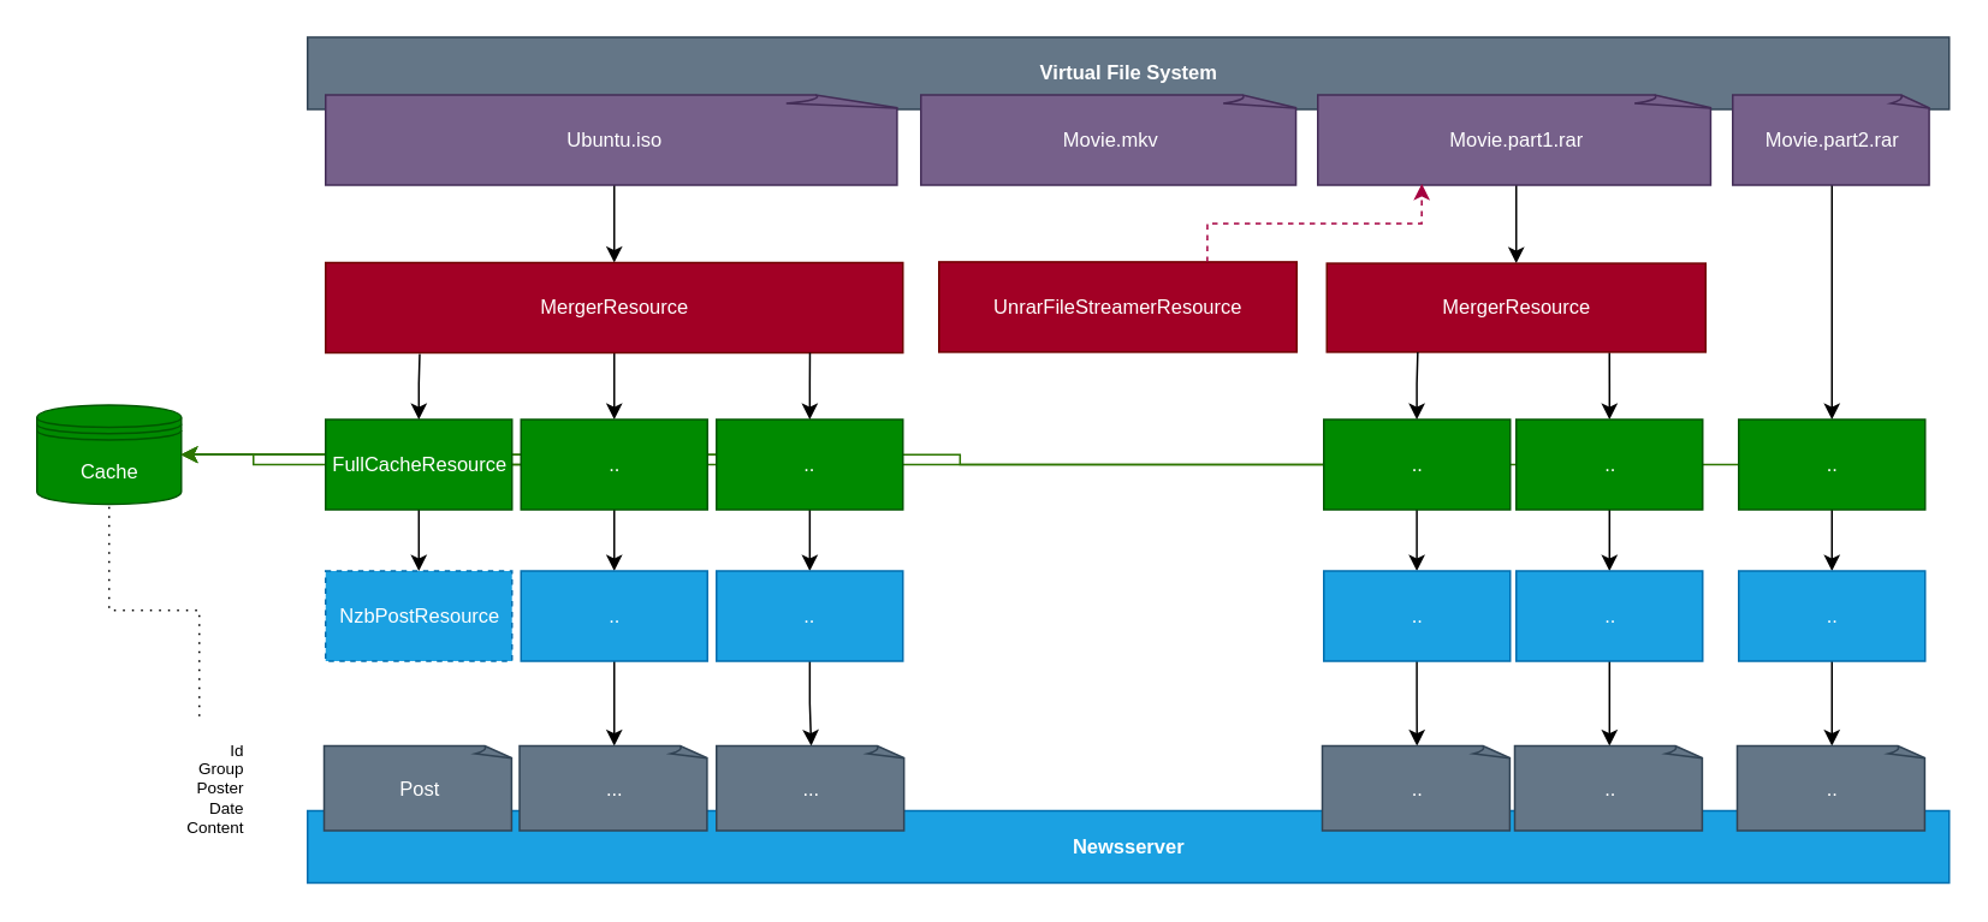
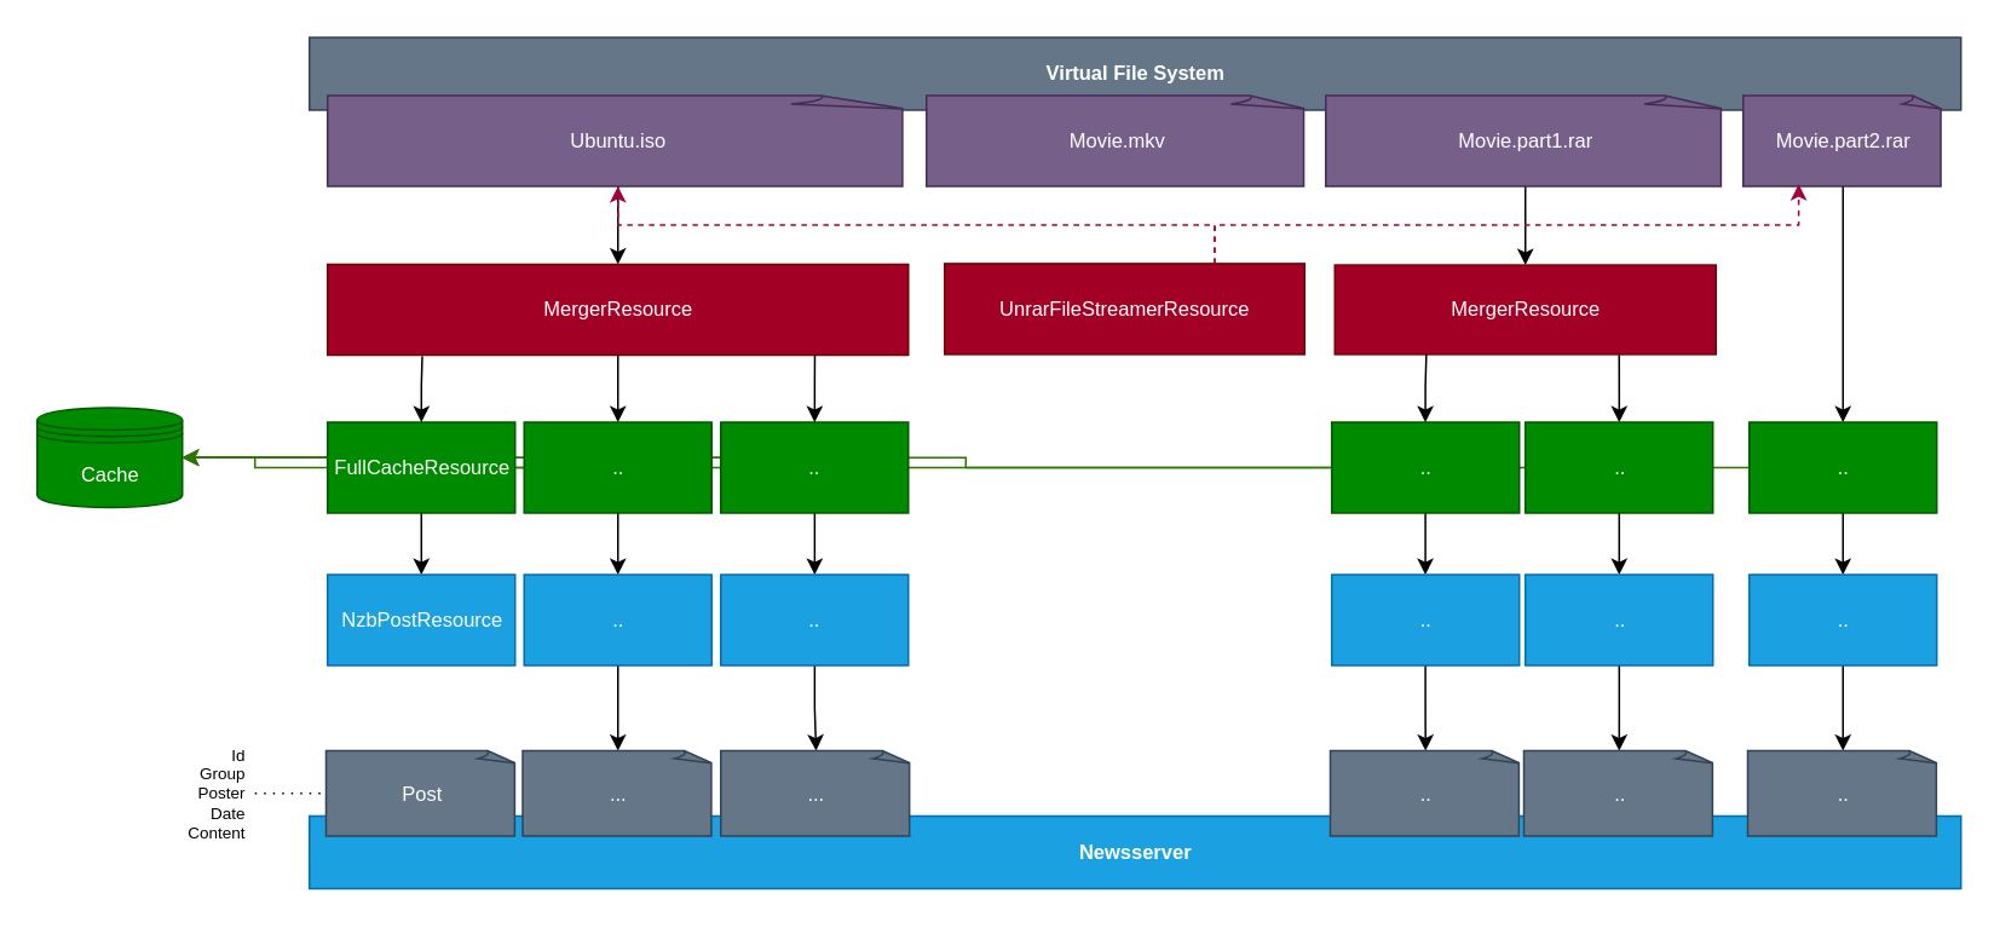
  <mxCell id="0" />
  <mxCell id="1" parent="0" />
  <mxCell id="2" value="Virtual File System" style="rounded=0;html=1;fillColor=#647687;fontColor=#ffffff;strokeColor=#314354;fontSize=11;verticalAlign=middle;align=center;fontStyle=1" parent="1" vertex="1"><mxGeometry x="170" y="20" width="910" height="40" as="geometry" /></mxCell>
  <mxCell id="3" value="Movie.mkv" style="html=1;shape=mxgraph.basic.document;fillColor=#76608a;fontColor=#ffffff;strokeColor=#432D57;fontSize=11;verticalAlign=middle;align=center;fontStyle=0" parent="1" vertex="1"><mxGeometry x="510" y="52" width="210" height="50" as="geometry" /></mxCell>
  <mxCell id="4" value="" style="edgeStyle=orthogonalEdgeStyle;rounded=0;orthogonalLoop=1;jettySize=auto;html=1;verticalAlign=middle;align=center;fontStyle=0" parent="1" source="5" target="38" edge="1"><mxGeometry relative="1" as="geometry" /></mxCell>
  <mxCell id="5" value="Ubuntu.iso" style="html=1;shape=mxgraph.basic.document;fillColor=#76608a;fontColor=#ffffff;strokeColor=#432D57;fontSize=11;verticalAlign=middle;align=center;fontStyle=0" parent="1" vertex="1"><mxGeometry x="180" y="52" width="320" height="50" as="geometry" /></mxCell>
  <mxCell id="6" value="Cache" style="shape=datastore;html=1;fillColor=#008a00;strokeColor=#005700;fontColor=#ffffff;fontSize=11;verticalAlign=middle;align=center;fontStyle=0" parent="1" vertex="1"><mxGeometry x="20" y="224" width="80" height="55" as="geometry" /></mxCell>
  <mxCell id="7" style="edgeStyle=orthogonalEdgeStyle;rounded=0;orthogonalLoop=1;jettySize=auto;html=1;entryX=1;entryY=0.5;entryDx=0;entryDy=0;fillColor=#60a917;strokeColor=#2D7600;fontSize=11;verticalAlign=middle;align=center;fontStyle=0" parent="1" source="32" target="6" edge="1"><mxGeometry relative="1" as="geometry" /></mxCell>
  <mxCell id="8" style="edgeStyle=orthogonalEdgeStyle;rounded=0;orthogonalLoop=1;jettySize=auto;html=1;exitX=0;exitY=0.5;exitDx=0;exitDy=0;entryX=1;entryY=0.5;entryDx=0;entryDy=0;fillColor=#60a917;strokeColor=#2D7600;fontSize=11;verticalAlign=middle;align=center;fontStyle=0" parent="1" source="34" target="6" edge="1"><mxGeometry relative="1" as="geometry" /></mxCell>
  <mxCell id="9" style="edgeStyle=orthogonalEdgeStyle;rounded=0;orthogonalLoop=1;jettySize=auto;html=1;exitX=0;exitY=0.5;exitDx=0;exitDy=0;entryX=1;entryY=0.5;entryDx=0;entryDy=0;fillColor=#60a917;strokeColor=#2D7600;fontSize=11;verticalAlign=middle;align=center;fontStyle=0" parent="1" source="35" target="6" edge="1"><mxGeometry relative="1" as="geometry" /></mxCell>
  <mxCell id="10" value="" style="edgeStyle=orthogonalEdgeStyle;rounded=0;orthogonalLoop=1;jettySize=auto;html=1;fontSize=11;verticalAlign=middle;align=center;fontStyle=0" parent="1" source="32" target="13" edge="1"><mxGeometry relative="1" as="geometry" /></mxCell>
  <mxCell id="11" value="" style="edgeStyle=orthogonalEdgeStyle;rounded=0;orthogonalLoop=1;jettySize=auto;html=1;fontSize=11;verticalAlign=middle;align=center;fontStyle=0" parent="1" source="34" target="15" edge="1"><mxGeometry relative="1" as="geometry" /></mxCell>
  <mxCell id="12" value="" style="edgeStyle=orthogonalEdgeStyle;rounded=0;orthogonalLoop=1;jettySize=auto;html=1;fontSize=11;verticalAlign=middle;align=center;fontStyle=0" parent="1" source="35" target="17" edge="1"><mxGeometry relative="1" as="geometry" /></mxCell>
- <mxCell id="13" value="NzbPostResource" style="rounded=0;html=1;movable=1;resizable=1;rotatable=1;deletable=1;editable=1;locked=0;connectable=1;fillColor=#1ba1e2;fontColor=#ffffff;strokeColor=#006EAF;fontSize=11;verticalAlign=middle;align=center;fontStyle=0;dashed=1;" parent="1" vertex="1"><mxGeometry x="180" y="316" width="103.333" height="50" as="geometry" /></mxCell>
+ <mxCell id="13" value="NzbPostResource" style="rounded=0;html=1;movable=1;resizable=1;rotatable=1;deletable=1;editable=1;locked=0;connectable=1;fillColor=#1ba1e2;fontColor=#ffffff;strokeColor=#006EAF;fontSize=11;verticalAlign=middle;align=center;fontStyle=0" parent="1" vertex="1"><mxGeometry x="180" y="316" width="103.333" height="50" as="geometry" /></mxCell>
  <mxCell id="14" value="" style="edgeStyle=orthogonalEdgeStyle;rounded=0;orthogonalLoop=1;jettySize=auto;html=1;" edge="1" parent="1" source="15" target="51"><mxGeometry relative="1" as="geometry" /></mxCell>
  <mxCell id="15" value=".." style="rounded=0;html=1;movable=1;resizable=1;rotatable=1;deletable=1;editable=1;locked=0;connectable=1;fillColor=#1ba1e2;fontColor=#ffffff;strokeColor=#006EAF;fontSize=11;verticalAlign=middle;align=center;fontStyle=0" parent="1" vertex="1"><mxGeometry x="288.33" y="316" width="103.333" height="50" as="geometry" /></mxCell>
  <mxCell id="16" value="" style="edgeStyle=orthogonalEdgeStyle;rounded=0;orthogonalLoop=1;jettySize=auto;html=1;" edge="1" parent="1" source="17" target="52"><mxGeometry relative="1" as="geometry" /></mxCell>
  <mxCell id="17" value=".." style="rounded=0;html=1;movable=1;resizable=1;rotatable=1;deletable=1;editable=1;locked=0;connectable=1;fillColor=#1ba1e2;fontColor=#ffffff;strokeColor=#006EAF;fontSize=11;verticalAlign=middle;align=center;fontStyle=0" parent="1" vertex="1"><mxGeometry x="396.67" y="316" width="103.333" height="50" as="geometry" /></mxCell>
  <mxCell id="18" value="Newsserver" style="rounded=0;html=1;fillColor=#1ba1e2;fontColor=#ffffff;strokeColor=#006EAF;fontSize=11;verticalAlign=middle;align=center;fontStyle=1" parent="1" vertex="1"><mxGeometry x="170" y="449" width="910" height="40" as="geometry" /></mxCell>
  <mxCell id="19" value="UnrarFileStreamerResource" style="rounded=0;html=1;movable=1;resizable=1;rotatable=1;deletable=1;editable=1;locked=0;connectable=1;fillColor=#a20025;fontColor=#ffffff;strokeColor=#6F0000;fontSize=11;verticalAlign=middle;align=center;fontStyle=0" parent="1" vertex="1"><mxGeometry x="520" y="144.61" width="198.34" height="50" as="geometry" /></mxCell>
  <mxCell id="20" value="" style="edgeStyle=orthogonalEdgeStyle;rounded=0;orthogonalLoop=1;jettySize=auto;html=1;" parent="1" source="21" target="46" edge="1"><mxGeometry relative="1" as="geometry" /></mxCell>
  <mxCell id="21" value="Movie.part1.rar" style="html=1;shape=mxgraph.basic.document;fillColor=#76608a;fontColor=#ffffff;strokeColor=#432D57;fontSize=11;verticalAlign=middle;align=center;fontStyle=0" parent="1" vertex="1"><mxGeometry x="730" y="52" width="220" height="50" as="geometry" /></mxCell>
  <mxCell id="22" style="edgeStyle=orthogonalEdgeStyle;rounded=0;orthogonalLoop=1;jettySize=auto;html=1;entryX=0.5;entryY=0;entryDx=0;entryDy=0;fontSize=11;verticalAlign=middle;align=center;fontStyle=0" parent="1" source="23" target="37" edge="1"><mxGeometry relative="1" as="geometry" /></mxCell>
  <mxCell id="23" value="Movie.part2.rar" style="html=1;shape=mxgraph.basic.document;fillColor=#76608a;fontColor=#ffffff;strokeColor=#432D57;fontSize=11;verticalAlign=middle;align=center;fontStyle=0" parent="1" vertex="1"><mxGeometry x="960" y="52" width="110" height="50" as="geometry" /></mxCell>
  <mxCell id="24" value="" style="edgeStyle=orthogonalEdgeStyle;rounded=0;orthogonalLoop=1;jettySize=auto;html=1;fontSize=11;verticalAlign=middle;align=center;fontStyle=0" parent="1" source="36" target="27" edge="1"><mxGeometry relative="1" as="geometry" /></mxCell>
  <mxCell id="25" style="edgeStyle=orthogonalEdgeStyle;rounded=0;orthogonalLoop=1;jettySize=auto;html=1;entryX=1;entryY=0.5;entryDx=0;entryDy=0;fillColor=#60a917;strokeColor=#2D7600;fontSize=11;verticalAlign=middle;align=center;fontStyle=0" parent="1" source="36" target="6" edge="1"><mxGeometry relative="1" as="geometry" /></mxCell>
  <mxCell id="26" value="" style="edgeStyle=orthogonalEdgeStyle;rounded=0;orthogonalLoop=1;jettySize=auto;html=1;" edge="1" parent="1" source="27" target="53"><mxGeometry relative="1" as="geometry" /></mxCell>
  <mxCell id="27" value=".." style="rounded=0;html=1;movable=1;resizable=1;rotatable=1;deletable=1;editable=1;locked=0;connectable=1;fillColor=#1ba1e2;fontColor=#ffffff;strokeColor=#006EAF;fontSize=11;verticalAlign=middle;align=center;fontStyle=0" parent="1" vertex="1"><mxGeometry x="733.33" y="316" width="103.333" height="50" as="geometry" /></mxCell>
  <mxCell id="28" value="" style="edgeStyle=orthogonalEdgeStyle;rounded=0;orthogonalLoop=1;jettySize=auto;html=1;fontSize=11;verticalAlign=middle;align=center;fontStyle=0" parent="1" source="37" target="31" edge="1"><mxGeometry relative="1" as="geometry" /></mxCell>
  <mxCell id="29" style="edgeStyle=orthogonalEdgeStyle;rounded=0;orthogonalLoop=1;jettySize=auto;html=1;entryX=1;entryY=0.5;entryDx=0;entryDy=0;fillColor=#60a917;strokeColor=#2D7600;fontSize=11;verticalAlign=middle;align=center;fontStyle=0" parent="1" source="37" target="6" edge="1"><mxGeometry relative="1" as="geometry" /></mxCell>
  <mxCell id="30" value="" style="edgeStyle=orthogonalEdgeStyle;rounded=0;orthogonalLoop=1;jettySize=auto;html=1;" edge="1" parent="1" source="31" target="55"><mxGeometry relative="1" as="geometry" /></mxCell>
  <mxCell id="31" value=".." style="rounded=0;html=1;movable=1;resizable=1;rotatable=1;deletable=1;editable=1;locked=0;connectable=1;fillColor=#1ba1e2;fontColor=#ffffff;strokeColor=#006EAF;fontSize=11;verticalAlign=middle;align=center;fontStyle=0" parent="1" vertex="1"><mxGeometry x="963.33" y="316" width="103.333" height="50" as="geometry" /></mxCell>
  <mxCell id="32" value="FullCacheResource" style="rounded=0;html=1;movable=1;resizable=1;rotatable=1;deletable=1;editable=1;locked=0;connectable=1;fillColor=#008a00;strokeColor=#005700;fontColor=#ffffff;fontSize=11;verticalAlign=middle;align=center;fontStyle=0" parent="1" vertex="1"><mxGeometry x="180" y="232" width="103.333" height="50" as="geometry" /></mxCell>
  <mxCell id="33" style="edgeStyle=orthogonalEdgeStyle;rounded=0;orthogonalLoop=1;jettySize=auto;html=1;entryX=0.5;entryY=1;entryDx=0;entryDy=0;startArrow=classic;startFill=1;endArrow=none;endFill=0;verticalAlign=middle;align=center;fontStyle=0" parent="1" source="34" target="38" edge="1"><mxGeometry relative="1" as="geometry" /></mxCell>
  <mxCell id="34" value=".." style="rounded=0;html=1;movable=1;resizable=1;rotatable=1;deletable=1;editable=1;locked=0;connectable=1;fillColor=#008a00;strokeColor=#005700;fontColor=#ffffff;fontSize=11;verticalAlign=middle;align=center;fontStyle=0" parent="1" vertex="1"><mxGeometry x="288.333" y="232" width="103.333" height="50" as="geometry" /></mxCell>
  <mxCell id="35" value=".." style="rounded=0;html=1;movable=1;resizable=1;rotatable=1;deletable=1;editable=1;locked=0;connectable=1;fillColor=#008a00;strokeColor=#005700;fontColor=#ffffff;fontSize=11;verticalAlign=middle;align=center;fontStyle=0" parent="1" vertex="1"><mxGeometry x="396.667" y="232" width="103.333" height="50" as="geometry" /></mxCell>
  <mxCell id="36" value=".." style="rounded=0;html=1;movable=1;resizable=1;rotatable=1;deletable=1;editable=1;locked=0;connectable=1;fillColor=#008a00;strokeColor=#005700;fontColor=#ffffff;fontSize=11;verticalAlign=middle;align=center;fontStyle=0" parent="1" vertex="1"><mxGeometry x="733.33" y="232" width="103.333" height="50" as="geometry" /></mxCell>
  <mxCell id="37" value=".." style="rounded=0;html=1;movable=1;resizable=1;rotatable=1;deletable=1;editable=1;locked=0;connectable=1;fillColor=#008a00;strokeColor=#005700;fontColor=#ffffff;fontSize=11;textShadow=0;verticalAlign=middle;align=center;fontStyle=0" parent="1" vertex="1"><mxGeometry x="963.33" y="232" width="103.333" height="50" as="geometry" /></mxCell>
  <mxCell id="38" value="MergerResource" style="rounded=0;html=1;movable=1;resizable=1;rotatable=1;deletable=1;editable=1;locked=0;connectable=1;fillColor=#a20025;fontColor=#ffffff;strokeColor=#6F0000;fontSize=11;verticalAlign=middle;align=center;fontStyle=0" parent="1" vertex="1"><mxGeometry x="180" y="145" width="320" height="50" as="geometry" /></mxCell>
  <mxCell id="39" style="edgeStyle=orthogonalEdgeStyle;rounded=0;orthogonalLoop=1;jettySize=auto;html=1;entryX=0.163;entryY=1.013;entryDx=0;entryDy=0;entryPerimeter=0;startArrow=classic;startFill=1;endArrow=none;endFill=0;verticalAlign=middle;align=center;fontStyle=0" parent="1" source="32" target="38" edge="1"><mxGeometry relative="1" as="geometry" /></mxCell>
  <mxCell id="40" style="edgeStyle=orthogonalEdgeStyle;rounded=0;orthogonalLoop=1;jettySize=auto;html=1;entryX=0.839;entryY=1;entryDx=0;entryDy=0;entryPerimeter=0;startArrow=classic;startFill=1;endArrow=none;endFill=0;verticalAlign=middle;align=center;fontStyle=0" parent="1" source="35" target="38" edge="1"><mxGeometry relative="1" as="geometry" /></mxCell>
  <mxCell id="41" value="" style="edgeStyle=orthogonalEdgeStyle;rounded=0;orthogonalLoop=1;jettySize=auto;html=1;fontSize=11;verticalAlign=middle;align=center;fontStyle=0" parent="1" source="45" target="43" edge="1"><mxGeometry relative="1" as="geometry" /></mxCell>
  <mxCell id="42" value="" style="edgeStyle=orthogonalEdgeStyle;rounded=0;orthogonalLoop=1;jettySize=auto;html=1;" edge="1" parent="1" source="43" target="54"><mxGeometry relative="1" as="geometry" /></mxCell>
  <mxCell id="43" value=".." style="rounded=0;html=1;movable=1;resizable=1;rotatable=1;deletable=1;editable=1;locked=0;connectable=1;fillColor=#1ba1e2;fontColor=#ffffff;strokeColor=#006EAF;fontSize=11;verticalAlign=middle;align=center;fontStyle=0" parent="1" vertex="1"><mxGeometry x="839.99" y="316" width="103.333" height="50" as="geometry" /></mxCell>
  <mxCell id="44" style="edgeStyle=orthogonalEdgeStyle;rounded=0;orthogonalLoop=1;jettySize=auto;html=1;entryX=0.746;entryY=1.004;entryDx=0;entryDy=0;entryPerimeter=0;startArrow=classic;startFill=1;endArrow=none;endFill=0;" parent="1" source="45" target="46" edge="1"><mxGeometry relative="1" as="geometry" /></mxCell>
  <mxCell id="45" value=".." style="rounded=0;html=1;movable=1;resizable=1;rotatable=1;deletable=1;editable=1;locked=0;connectable=1;fillColor=#008a00;strokeColor=#005700;fontColor=#ffffff;fontSize=11;verticalAlign=middle;align=center;fontStyle=0" parent="1" vertex="1"><mxGeometry x="839.99" y="232" width="103.333" height="50" as="geometry" /></mxCell>
  <mxCell id="46" value="MergerResource" style="rounded=0;html=1;movable=1;resizable=1;rotatable=1;deletable=1;editable=1;locked=0;connectable=1;fillColor=#a20025;fontColor=#ffffff;strokeColor=#6F0000;fontSize=11;verticalAlign=middle;align=center;fontStyle=0" parent="1" vertex="1"><mxGeometry x="735" y="145.39" width="210" height="49.22" as="geometry" /></mxCell>
  <mxCell id="47" style="edgeStyle=orthogonalEdgeStyle;rounded=0;orthogonalLoop=1;jettySize=auto;html=1;entryX=0.24;entryY=1.001;entryDx=0;entryDy=0;entryPerimeter=0;startArrow=classic;startFill=1;endArrow=none;endFill=0;" parent="1" source="36" target="46" edge="1"><mxGeometry relative="1" as="geometry" /></mxCell>
- <mxCell id="48" style="edgeStyle=orthogonalEdgeStyle;rounded=0;orthogonalLoop=1;jettySize=auto;html=1;exitX=0.75;exitY=0;exitDx=0;exitDy=0;entryX=0.262;entryY=0.986;entryDx=0;entryDy=0;entryPerimeter=0;fillColor=#d80073;strokeColor=#A50040;dashed=1;" parent="1" source="19" target="21" edge="1"><mxGeometry relative="1" as="geometry" /></mxCell>
+ <mxCell id="48" style="edgeStyle=orthogonalEdgeStyle;rounded=0;orthogonalLoop=1;jettySize=auto;html=1;exitX=0.75;exitY=0;exitDx=0;exitDy=0;fillColor=#d80073;strokeColor=#A50040;dashed=1;" parent="1" source="19" target="5" edge="1"><mxGeometry relative="1" as="geometry" /></mxCell>
+ <mxCell id="49" style="edgeStyle=orthogonalEdgeStyle;rounded=0;orthogonalLoop=1;jettySize=auto;html=1;exitX=0.75;exitY=0;exitDx=0;exitDy=0;entryX=0.278;entryY=0.976;entryDx=0;entryDy=0;entryPerimeter=0;fillColor=#d80073;strokeColor=#A50040;dashed=1;" parent="1" source="19" target="23" edge="1"><mxGeometry relative="1" as="geometry" /></mxCell>
  <mxCell id="50" value="Post" style="html=1;shape=mxgraph.basic.document;fillColor=#647687;fontColor=#ffffff;strokeColor=#314354;fontSize=11;verticalAlign=middle;align=center;fontStyle=0" vertex="1" parent="1"><mxGeometry x="179.17" y="413" width="105" height="47" as="geometry" /></mxCell>
  <mxCell id="51" value="..." style="html=1;shape=mxgraph.basic.document;fillColor=#647687;fontColor=#ffffff;strokeColor=#314354;fontSize=11;verticalAlign=middle;align=center;fontStyle=0" vertex="1" parent="1"><mxGeometry x="287.5" y="413" width="105" height="47" as="geometry" /></mxCell>
  <mxCell id="52" value="..." style="html=1;shape=mxgraph.basic.document;fillColor=#647687;fontColor=#ffffff;strokeColor=#314354;fontSize=11;verticalAlign=middle;align=center;fontStyle=0" vertex="1" parent="1"><mxGeometry x="396.67" y="413" width="105" height="47" as="geometry" /></mxCell>
  <mxCell id="53" value=".." style="html=1;shape=mxgraph.basic.document;fillColor=#647687;fontColor=#ffffff;strokeColor=#314354;fontSize=11;verticalAlign=middle;align=center;fontStyle=0" vertex="1" parent="1"><mxGeometry x="732.5" y="413" width="105" height="47" as="geometry" /></mxCell>
  <mxCell id="54" value=".." style="html=1;shape=mxgraph.basic.document;fillColor=#647687;fontColor=#ffffff;strokeColor=#314354;fontSize=11;verticalAlign=middle;align=center;fontStyle=0" vertex="1" parent="1"><mxGeometry x="839.16" y="413" width="105" height="47" as="geometry" /></mxCell>
  <mxCell id="55" value=".." style="html=1;shape=mxgraph.basic.document;fillColor=#647687;fontColor=#ffffff;strokeColor=#314354;fontSize=11;verticalAlign=middle;align=center;fontStyle=0" vertex="1" parent="1"><mxGeometry x="962.5" y="413" width="105" height="47" as="geometry" /></mxCell>
- <mxCell id="56" value="" style="edgeStyle=orthogonalEdgeStyle;rounded=0;orthogonalLoop=1;jettySize=auto;html=1;endArrow=none;endFill=0;dashed=1;dashPattern=1 4;" edge="1" parent="1" source="57" target="6"><mxGeometry relative="1" as="geometry" /></mxCell>
+ <mxCell id="56" value="" style="edgeStyle=orthogonalEdgeStyle;rounded=0;orthogonalLoop=1;jettySize=auto;html=1;endArrow=none;endFill=0;dashed=1;dashPattern=1 4;" edge="1" parent="1" source="57" target="50"><mxGeometry relative="1" as="geometry" /></mxCell>
  <mxCell id="57" value="Id&lt;br style=&quot;font-size: 9px;&quot;&gt;Group&lt;div style=&quot;font-size: 9px;&quot;&gt;&lt;div style=&quot;font-size: 9px;&quot;&gt;Poster&lt;/div&gt;&lt;div style=&quot;font-size: 9px;&quot;&gt;Date&lt;br&gt;Content&lt;/div&gt;&lt;/div&gt;" style="text;html=1;align=right;verticalAlign=middle;resizable=0;points=[];autosize=1;strokeColor=none;fillColor=none;fontSize=9;spacing=6;" vertex="1" parent="1"><mxGeometry x="80" y="396.5" width="60" height="80" as="geometry" /></mxCell>
